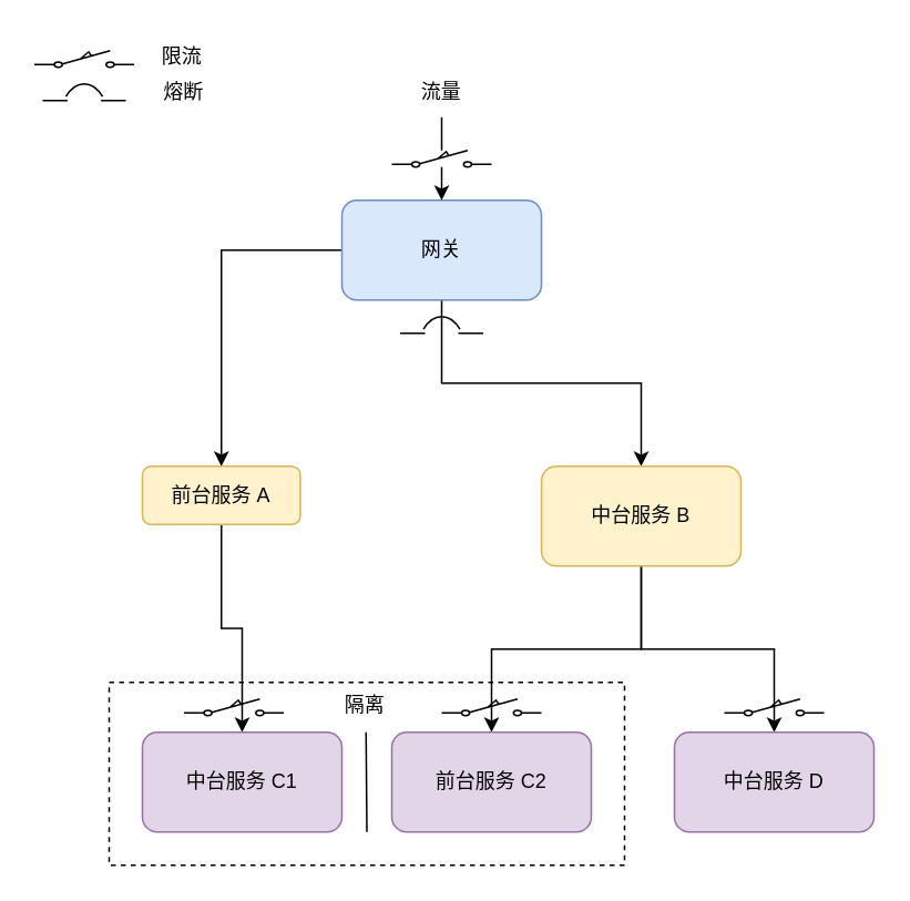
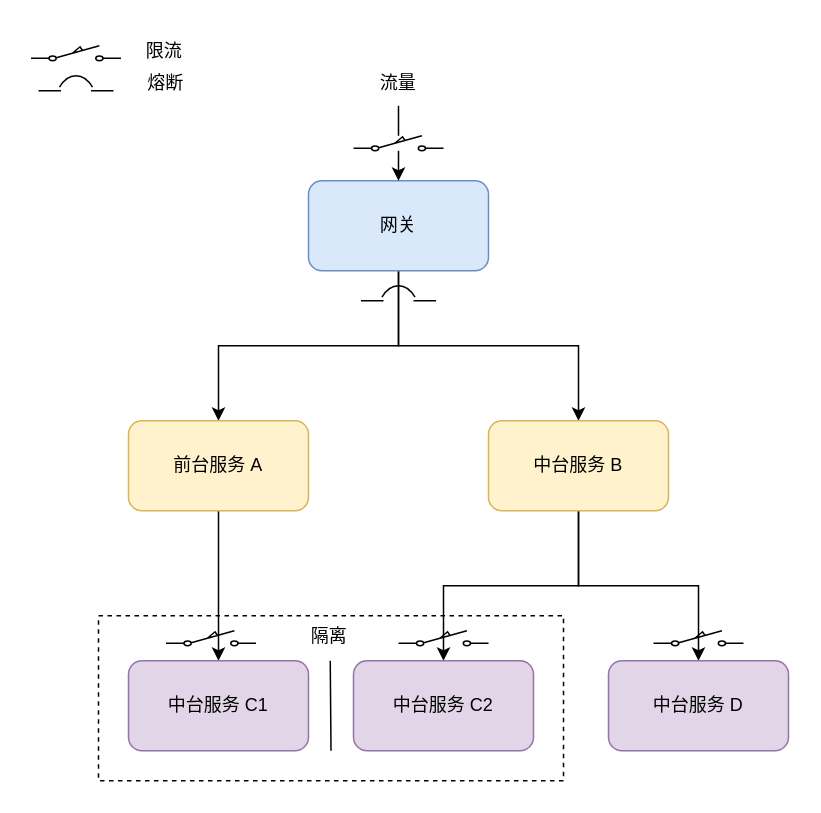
  <mxCell id="0" />
  <mxCell id="1" parent="0" />
  <mxCell id="2" value="" style="rounded=0;whiteSpace=wrap;html=1;dashed=1;strokeWidth=1;" parent="1" vertex="1"><mxGeometry x="65" y="410" width="310" height="110" as="geometry" /></mxCell>
  <mxCell id="3" style="edgeStyle=orthogonalEdgeStyle;rounded=0;orthogonalLoop=1;jettySize=auto;html=1;entryX=0.5;entryY=0;entryDx=0;entryDy=0;" parent="1" source="5" target="7" edge="1"><mxGeometry relative="1" as="geometry" /></mxCell>
  <mxCell id="4" style="edgeStyle=orthogonalEdgeStyle;rounded=0;orthogonalLoop=1;jettySize=auto;html=1;entryX=0.5;entryY=0;entryDx=0;entryDy=0;" parent="1" source="5" target="10" edge="1"><mxGeometry relative="1" as="geometry" /></mxCell>
  <mxCell id="5" value="网关" style="rounded=1;whiteSpace=wrap;html=1;fillColor=#dae8fc;strokeColor=#6c8ebf;" parent="1" vertex="1"><mxGeometry x="205" y="120" width="120" height="60" as="geometry" /></mxCell>
  <mxCell id="6" style="edgeStyle=orthogonalEdgeStyle;rounded=0;orthogonalLoop=1;jettySize=auto;html=1;entryX=0.5;entryY=0;entryDx=0;entryDy=0;" parent="1" source="7" target="11" edge="1"><mxGeometry relative="1" as="geometry" /></mxCell>
- <mxCell id="7" value="前台服务 A" style="rounded=1;whiteSpace=wrap;html=1;fillColor=#fff2cc;strokeColor=#d6b656;" parent="1" vertex="1"><mxGeometry x="85" y="280" width="95" height="35" as="geometry" /></mxCell>
+ <mxCell id="7" value="前台服务 A" style="rounded=1;whiteSpace=wrap;html=1;fillColor=#fff2cc;strokeColor=#d6b656;" parent="1" vertex="1"><mxGeometry x="85" y="280" width="120" height="60" as="geometry" /></mxCell>
  <mxCell id="8" style="edgeStyle=orthogonalEdgeStyle;rounded=0;orthogonalLoop=1;jettySize=auto;html=1;entryX=0.5;entryY=0;entryDx=0;entryDy=0;exitX=0.5;exitY=1;exitDx=0;exitDy=0;" parent="1" source="10" target="13" edge="1"><mxGeometry relative="1" as="geometry" /></mxCell>
  <mxCell id="9" value="" style="edgeStyle=orthogonalEdgeStyle;rounded=0;orthogonalLoop=1;jettySize=auto;html=1;exitX=0.5;exitY=1;exitDx=0;exitDy=0;" parent="1" source="10" target="12" edge="1"><mxGeometry relative="1" as="geometry" /></mxCell>
  <mxCell id="10" value="中台服务 B" style="whiteSpace=wrap;html=1;rounded=1;fillColor=#fff2cc;strokeColor=#d6b656;" parent="1" vertex="1"><mxGeometry x="325" y="280" width="120" height="60" as="geometry" /></mxCell>
  <mxCell id="11" value="中台服务 C1" style="rounded=1;whiteSpace=wrap;html=1;fillColor=#e1d5e7;strokeColor=#9673a6;" parent="1" vertex="1"><mxGeometry x="85" y="440" width="120" height="60" as="geometry" /></mxCell>
  <mxCell id="12" value="中台服务 D" style="whiteSpace=wrap;html=1;rounded=1;fillColor=#e1d5e7;strokeColor=#9673a6;" parent="1" vertex="1"><mxGeometry x="405" y="440" width="120" height="60" as="geometry" /></mxCell>
- <mxCell id="13" value="前台服务 C2" style="rounded=1;whiteSpace=wrap;html=1;fillColor=#e1d5e7;strokeColor=#9673a6;" parent="1" vertex="1"><mxGeometry x="235" y="440" width="120" height="60" as="geometry" /></mxCell>
+ <mxCell id="13" value="中台服务 C2" style="rounded=1;whiteSpace=wrap;html=1;fillColor=#e1d5e7;strokeColor=#9673a6;" parent="1" vertex="1"><mxGeometry x="235" y="440" width="120" height="60" as="geometry" /></mxCell>
  <mxCell id="14" value="" style="endArrow=classic;html=1;rounded=0;entryX=0.5;entryY=0;entryDx=0;entryDy=0;startArrow=none;" parent="1" target="5" edge="1"><mxGeometry width="50" height="50" relative="1" as="geometry"><mxPoint x="265" y="100" as="sourcePoint" /><mxPoint x="275" y="40" as="targetPoint" /></mxGeometry></mxCell>
  <mxCell id="15" value="流量" style="text;html=1;strokeColor=none;fillColor=none;align=center;verticalAlign=middle;whiteSpace=wrap;rounded=0;" parent="1" vertex="1"><mxGeometry x="235" y="40" width="60" height="30" as="geometry" /></mxCell>
  <mxCell id="16" value="" style="endArrow=none;html=1;rounded=0;entryX=0.5;entryY=0;entryDx=0;entryDy=0;" parent="1" edge="1"><mxGeometry width="50" height="50" relative="1" as="geometry"><mxPoint x="265" y="70" as="sourcePoint" /><mxPoint x="265" y="90" as="targetPoint" /></mxGeometry></mxCell>
  <mxCell id="17" value="" style="pointerEvents=1;verticalLabelPosition=bottom;shadow=0;dashed=0;align=center;html=1;verticalAlign=top;shape=mxgraph.electrical.miscellaneous.circuit_breaker;rounded=1;sketch=0;strokeWidth=1;" parent="1" vertex="1"><mxGeometry x="240" y="190" width="50" height="10" as="geometry" /></mxCell>
  <mxCell id="18" value="" style="pointerEvents=1;verticalLabelPosition=bottom;shadow=0;dashed=0;align=center;html=1;verticalAlign=top;shape=mxgraph.electrical.miscellaneous.circuit_breaker;rounded=1;sketch=0;strokeWidth=1;" parent="1" vertex="1"><mxGeometry x="25" y="50" width="50" height="10" as="geometry" /></mxCell>
  <mxCell id="19" value="熔断" style="text;html=1;strokeColor=none;fillColor=none;align=center;verticalAlign=middle;whiteSpace=wrap;rounded=0;" parent="1" vertex="1"><mxGeometry x="85" y="40" width="50" height="30" as="geometry" /></mxCell>
  <mxCell id="20" value="" style="endArrow=none;html=1;rounded=0;sketch=0;" parent="1" edge="1"><mxGeometry width="50" height="50" relative="1" as="geometry"><mxPoint x="220" y="500" as="sourcePoint" /><mxPoint x="219.5" y="440" as="targetPoint" /></mxGeometry></mxCell>
  <mxCell id="21" value="" style="pointerEvents=1;verticalLabelPosition=bottom;shadow=0;dashed=0;align=center;html=1;verticalAlign=top;shape=mxgraph.electrical.electro-mechanical.limitSwitch2;elSwitchState=off;rounded=1;sketch=0;strokeWidth=1;" parent="1" vertex="1"><mxGeometry x="235" y="90" width="60" height="10" as="geometry" /></mxCell>
  <mxCell id="22" value="" style="pointerEvents=1;verticalLabelPosition=bottom;shadow=0;dashed=0;align=center;html=1;verticalAlign=top;shape=mxgraph.electrical.electro-mechanical.limitSwitch2;elSwitchState=off;rounded=1;sketch=0;strokeWidth=1;" parent="1" vertex="1"><mxGeometry x="110" y="420" width="60" height="10" as="geometry" /></mxCell>
  <mxCell id="23" value="" style="pointerEvents=1;verticalLabelPosition=bottom;shadow=0;dashed=0;align=center;html=1;verticalAlign=top;shape=mxgraph.electrical.electro-mechanical.limitSwitch2;elSwitchState=off;rounded=1;sketch=0;strokeWidth=1;" parent="1" vertex="1"><mxGeometry x="265" y="420" width="60" height="10" as="geometry" /></mxCell>
  <mxCell id="24" value="" style="pointerEvents=1;verticalLabelPosition=bottom;shadow=0;dashed=0;align=center;html=1;verticalAlign=top;shape=mxgraph.electrical.electro-mechanical.limitSwitch2;elSwitchState=off;rounded=1;sketch=0;strokeWidth=1;" parent="1" vertex="1"><mxGeometry x="435" y="420" width="60" height="10" as="geometry" /></mxCell>
  <mxCell id="25" value="" style="pointerEvents=1;verticalLabelPosition=bottom;shadow=0;dashed=0;align=center;html=1;verticalAlign=top;shape=mxgraph.electrical.electro-mechanical.limitSwitch2;elSwitchState=off;rounded=1;sketch=0;strokeWidth=1;" parent="1" vertex="1"><mxGeometry x="20" y="30" width="60" height="10" as="geometry" /></mxCell>
  <mxCell id="26" value="&lt;span style=&quot;color: rgb(0, 0, 0); font-family: Helvetica; font-size: 12px; font-style: normal; font-variant-ligatures: normal; font-variant-caps: normal; font-weight: 400; letter-spacing: normal; orphans: 2; text-align: center; text-indent: 0px; text-transform: none; widows: 2; word-spacing: 0px; -webkit-text-stroke-width: 0px; background-color: rgb(251, 251, 251); text-decoration-thickness: initial; text-decoration-style: initial; text-decoration-color: initial; float: none; display: inline !important;&quot;&gt;限流&lt;/span&gt;" style="text;whiteSpace=wrap;html=1;" parent="1" vertex="1"><mxGeometry x="95" y="20" width="40" height="30" as="geometry" /></mxCell>
  <mxCell id="27" value="&lt;div style=&quot;text-align: center;&quot;&gt;&lt;span style=&quot;background-color: initial;&quot;&gt;隔离&lt;/span&gt;&lt;/div&gt;" style="text;whiteSpace=wrap;html=1;" parent="1" vertex="1"><mxGeometry x="205" y="410" width="30" height="30" as="geometry" /></mxCell>
